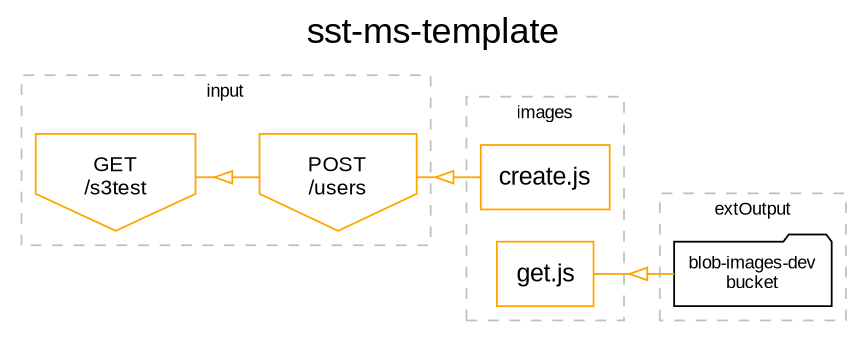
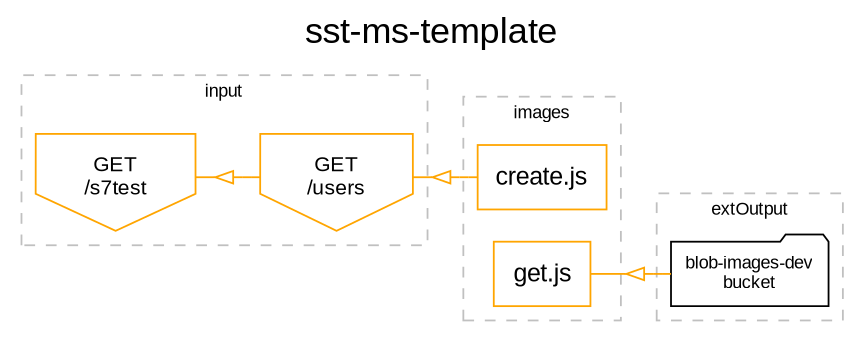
  digraph {
    fontname=Arial
    fontsize=20
    label="sst-ms-template"
    labelloc=t
    rankdir=LR
    node [color=orange fontname=Arial fontsize=10 shape=box]
    edge [arrowhead=nonenonenoneoinv color=orange fontname=Arial fontsize=10]
    n1 [label=<             <table border="0" cellborder="0" cellspacing="0">             <tr><td align="left"><font point-size="14">create.js</font></td></tr>             </table>>]
    n2 [label=<             <table border="0" cellborder="0" cellspacing="0">             <tr><td align="left"><font point-size="14">get.js</font></td></tr>             </table>>]
-   n3 [fontsize=12 label="POST\n/users" shape=invhouse]
-   n4 [fontsize=12 label="GET\n/s3test" shape=invhouse]
+   n3 [fontsize=12 label="GET\n/users" shape=invhouse]
+   n4 [fontsize=12 label="GET\n/s7test" shape=invhouse]
    n5 [label="blob-images-dev\nbucket" shape=folder color=""]
    subgraph cluster_1 {
      color=grey
      fontsize=10
      label=images
      style=dashed
      n1
      n2
    }
    subgraph cluster_2 {
      color=grey
      fontsize=10
      label=input
      style=dashed
      n3
      n4
    }
    subgraph cluster_3 {
      color=grey
      fontsize=10
      label=extOutput
      style=dashed
      n5
    }
    n2 -> n5
    n3 -> n1
    n4 -> n3
  }
